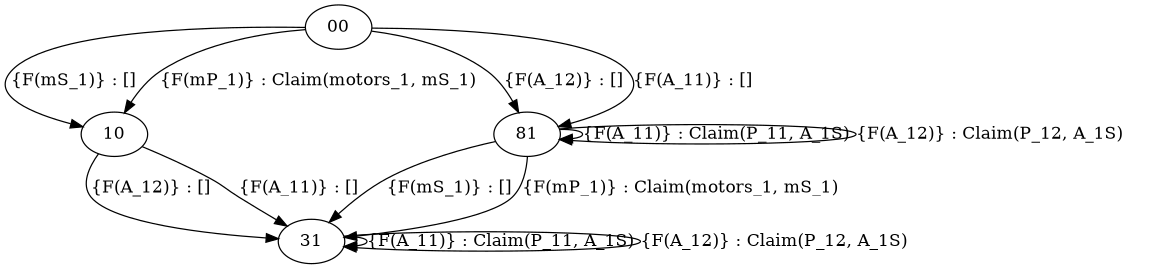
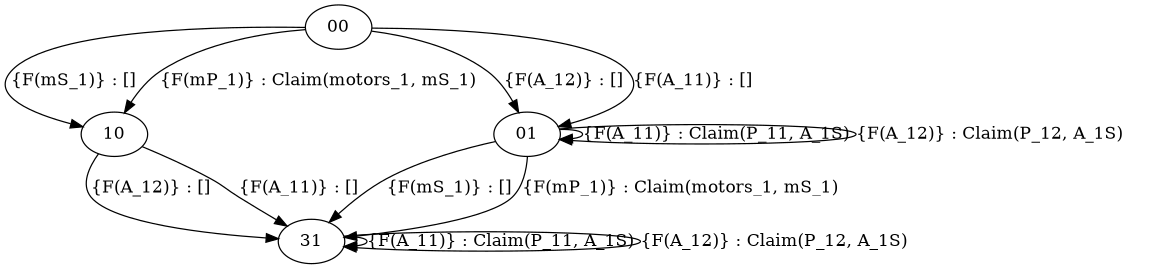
  digraph {
    n1 [label=00]
    n2 [label=10]
-   n3 [label=81]
+   n3 [label=01]
    n4 [label=31]
    n1 -> n2 [label="{F(mS_1)} : []"]
    n1 -> n2 [label="{F(mP_1)} : Claim(motors_1, mS_1) "]
    n1 -> n3 [label="{F(A_12)} : []"]
    n1 -> n3 [label="{F(A_11)} : []"]
    n2 -> n4 [label="{F(A_12)} : []"]
    n2 -> n4 [label="{F(A_11)} : []"]
    n3 -> n3 [label="{F(A_11)} : Claim(P_11, A_1S) "]
    n3 -> n3 [label="{F(A_12)} : Claim(P_12, A_1S) "]
    n3 -> n4 [label="{F(mS_1)} : []"]
    n3 -> n4 [label="{F(mP_1)} : Claim(motors_1, mS_1) "]
    n4 -> n4 [label="{F(A_11)} : Claim(P_11, A_1S) "]
    n4 -> n4 [label="{F(A_12)} : Claim(P_12, A_1S) "]
  }
